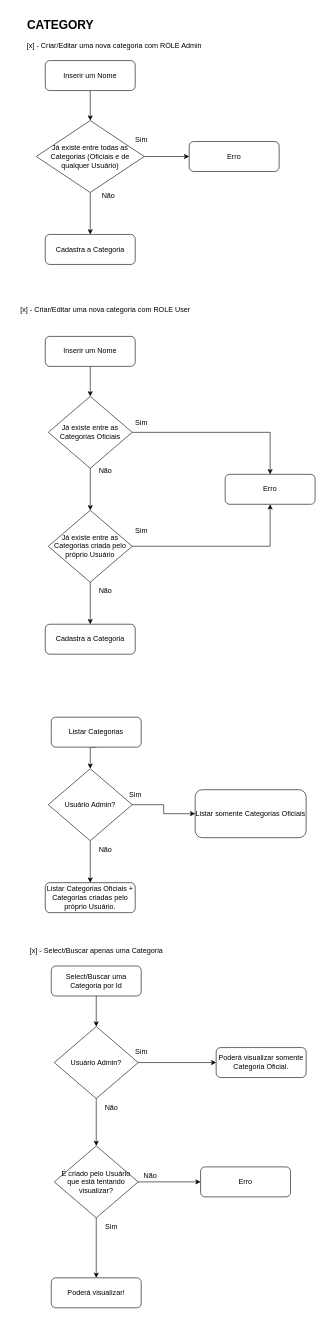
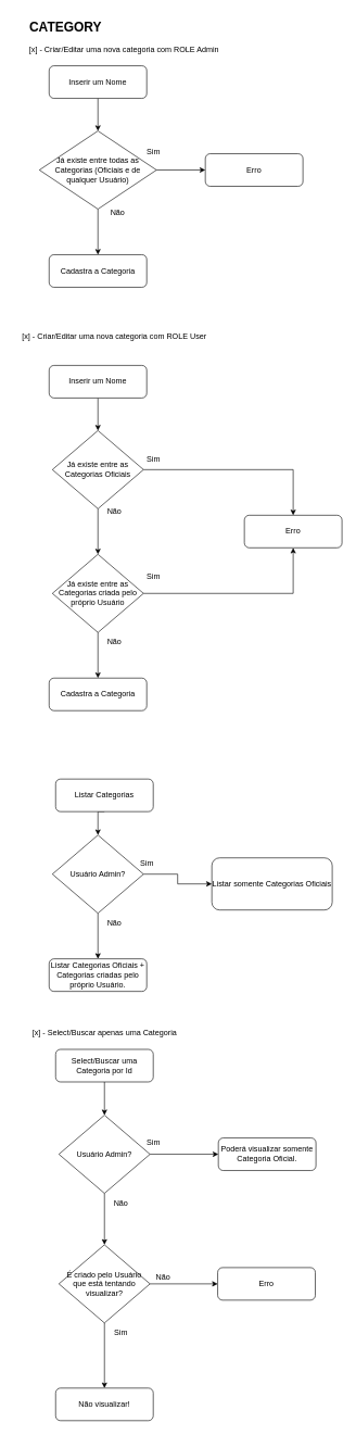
  <mxCell id="0" />
  <mxCell id="1" parent="0" />
  <mxCell id="2" style="edgeStyle=orthogonalEdgeStyle;rounded=0;orthogonalLoop=1;jettySize=auto;html=1;exitX=0.5;exitY=1;exitDx=0;exitDy=0;entryX=0.5;entryY=0;entryDx=0;entryDy=0;" parent="1" source="3" target="8" edge="1"><mxGeometry relative="1" as="geometry" /></mxCell>
  <mxCell id="3" value="Inserir um Nome" style="rounded=1;whiteSpace=wrap;html=1;fontSize=12;glass=0;strokeWidth=1;shadow=0;" parent="1" vertex="1"><mxGeometry x="75" y="100" width="150" height="50" as="geometry" /></mxCell>
  <mxCell id="4" value="CATEGORY" style="text;html=1;align=center;verticalAlign=middle;resizable=0;points=[];autosize=1;strokeColor=none;fillColor=none;fontStyle=1;fontSize=20;" parent="1" vertex="1"><mxGeometry x="35" y="20" width="130" height="40" as="geometry" /></mxCell>
  <mxCell id="5" value="[x] - Criar/Editar uma nova categoria com ROLE Admin" style="text;html=1;align=center;verticalAlign=middle;resizable=0;points=[];autosize=1;strokeColor=none;fillColor=none;" parent="1" vertex="1"><mxGeometry x="35" y="60" width="310" height="30" as="geometry" /></mxCell>
  <mxCell id="6" style="edgeStyle=orthogonalEdgeStyle;rounded=0;orthogonalLoop=1;jettySize=auto;html=1;exitX=1;exitY=0.5;exitDx=0;exitDy=0;entryX=0;entryY=0.5;entryDx=0;entryDy=0;" parent="1" source="8" target="9" edge="1"><mxGeometry relative="1" as="geometry" /></mxCell>
  <mxCell id="7" style="edgeStyle=orthogonalEdgeStyle;rounded=0;orthogonalLoop=1;jettySize=auto;html=1;exitX=0.5;exitY=1;exitDx=0;exitDy=0;entryX=0.5;entryY=0;entryDx=0;entryDy=0;" parent="1" source="8" target="11" edge="1"><mxGeometry relative="1" as="geometry" /></mxCell>
  <mxCell id="8" value="Já existe entre todas as Categorias (Oficiais e de qualquer Usuário)" style="rhombus;whiteSpace=wrap;html=1;" parent="1" vertex="1"><mxGeometry x="60" y="200" width="180" height="120" as="geometry" /></mxCell>
  <mxCell id="9" value="Erro" style="rounded=1;whiteSpace=wrap;html=1;fontSize=12;glass=0;strokeWidth=1;shadow=0;" parent="1" vertex="1"><mxGeometry x="315" y="235" width="150" height="50" as="geometry" /></mxCell>
  <mxCell id="10" value="Sim" style="text;html=1;align=center;verticalAlign=middle;resizable=0;points=[];autosize=1;strokeColor=none;fillColor=none;" parent="1" vertex="1"><mxGeometry x="215" y="218" width="40" height="30" as="geometry" /></mxCell>
  <mxCell id="11" value="Cadastra a Categoria" style="rounded=1;whiteSpace=wrap;html=1;fontSize=12;glass=0;strokeWidth=1;shadow=0;" parent="1" vertex="1"><mxGeometry x="75" y="390" width="150" height="50" as="geometry" /></mxCell>
  <mxCell id="12" value="Não" style="text;html=1;align=center;verticalAlign=middle;resizable=0;points=[];autosize=1;strokeColor=none;fillColor=none;" parent="1" vertex="1"><mxGeometry x="155" y="310" width="50" height="30" as="geometry" /></mxCell>
  <mxCell id="13" value="[x] - Criar/Editar uma nova categoria com ROLE User" style="text;html=1;align=center;verticalAlign=middle;resizable=0;points=[];autosize=1;strokeColor=none;fillColor=none;" parent="1" vertex="1"><mxGeometry x="20" y="500" width="310" height="30" as="geometry" /></mxCell>
  <mxCell id="14" style="edgeStyle=orthogonalEdgeStyle;rounded=0;orthogonalLoop=1;jettySize=auto;html=1;exitX=0.5;exitY=1;exitDx=0;exitDy=0;entryX=0.5;entryY=0;entryDx=0;entryDy=0;" parent="1" source="15" target="18" edge="1"><mxGeometry relative="1" as="geometry" /></mxCell>
  <mxCell id="15" value="Inserir um Nome" style="rounded=1;whiteSpace=wrap;html=1;fontSize=12;glass=0;strokeWidth=1;shadow=0;" parent="1" vertex="1"><mxGeometry x="75" y="560" width="150" height="50" as="geometry" /></mxCell>
  <mxCell id="16" style="edgeStyle=orthogonalEdgeStyle;rounded=0;orthogonalLoop=1;jettySize=auto;html=1;exitX=0.5;exitY=1;exitDx=0;exitDy=0;entryX=0.5;entryY=0;entryDx=0;entryDy=0;" parent="1" source="18" target="24" edge="1"><mxGeometry relative="1" as="geometry" /></mxCell>
  <mxCell id="17" style="edgeStyle=orthogonalEdgeStyle;rounded=0;orthogonalLoop=1;jettySize=auto;html=1;exitX=1;exitY=0.5;exitDx=0;exitDy=0;entryX=0.5;entryY=0;entryDx=0;entryDy=0;" parent="1" source="18" target="19" edge="1"><mxGeometry relative="1" as="geometry" /></mxCell>
  <mxCell id="18" value="Já existe entre as Categorias Oficiais" style="rhombus;whiteSpace=wrap;html=1;" parent="1" vertex="1"><mxGeometry x="80" y="660" width="140" height="120" as="geometry" /></mxCell>
  <mxCell id="19" value="Erro" style="rounded=1;whiteSpace=wrap;html=1;fontSize=12;glass=0;strokeWidth=1;shadow=0;" parent="1" vertex="1"><mxGeometry x="375" y="790" width="150" height="50" as="geometry" /></mxCell>
  <mxCell id="20" value="Sim" style="text;html=1;align=center;verticalAlign=middle;resizable=0;points=[];autosize=1;strokeColor=none;fillColor=none;" parent="1" vertex="1"><mxGeometry x="215" y="690" width="40" height="30" as="geometry" /></mxCell>
  <mxCell id="21" value="Não" style="text;html=1;align=center;verticalAlign=middle;resizable=0;points=[];autosize=1;strokeColor=none;fillColor=none;" parent="1" vertex="1"><mxGeometry x="150" y="770" width="50" height="30" as="geometry" /></mxCell>
  <mxCell id="22" style="edgeStyle=orthogonalEdgeStyle;rounded=0;orthogonalLoop=1;jettySize=auto;html=1;exitX=1;exitY=0.5;exitDx=0;exitDy=0;" parent="1" source="24" target="19" edge="1"><mxGeometry relative="1" as="geometry" /></mxCell>
  <mxCell id="23" style="edgeStyle=orthogonalEdgeStyle;rounded=0;orthogonalLoop=1;jettySize=auto;html=1;exitX=0.5;exitY=1;exitDx=0;exitDy=0;entryX=0.5;entryY=0;entryDx=0;entryDy=0;" parent="1" source="24" target="26" edge="1"><mxGeometry relative="1" as="geometry" /></mxCell>
  <mxCell id="24" value="Já existe entre as Categorias criada pelo próprio Usuário" style="rhombus;whiteSpace=wrap;html=1;" parent="1" vertex="1"><mxGeometry x="80" y="850" width="140" height="120" as="geometry" /></mxCell>
  <mxCell id="25" value="Sim" style="text;html=1;align=center;verticalAlign=middle;resizable=0;points=[];autosize=1;strokeColor=none;fillColor=none;" parent="1" vertex="1"><mxGeometry x="215" y="870" width="40" height="30" as="geometry" /></mxCell>
  <mxCell id="26" value="Cadastra a Categoria" style="rounded=1;whiteSpace=wrap;html=1;fontSize=12;glass=0;strokeWidth=1;shadow=0;" parent="1" vertex="1"><mxGeometry x="75" y="1040" width="150" height="50" as="geometry" /></mxCell>
  <mxCell id="27" value="Não" style="text;html=1;align=center;verticalAlign=middle;resizable=0;points=[];autosize=1;strokeColor=none;fillColor=none;" parent="1" vertex="1"><mxGeometry x="150" y="970" width="50" height="30" as="geometry" /></mxCell>
  <mxCell id="28" style="edgeStyle=orthogonalEdgeStyle;rounded=0;orthogonalLoop=1;jettySize=auto;html=1;exitX=0.5;exitY=1;exitDx=0;exitDy=0;entryX=0.5;entryY=0;entryDx=0;entryDy=0;" parent="1" source="29" target="32" edge="1"><mxGeometry relative="1" as="geometry" /></mxCell>
  <mxCell id="29" value="Listar Categorias" style="rounded=1;whiteSpace=wrap;html=1;fontSize=12;glass=0;strokeWidth=1;shadow=0;" parent="1" vertex="1"><mxGeometry x="85" y="1195" width="150" height="50" as="geometry" /></mxCell>
  <mxCell id="30" style="edgeStyle=orthogonalEdgeStyle;rounded=0;orthogonalLoop=1;jettySize=auto;html=1;exitX=1;exitY=0.5;exitDx=0;exitDy=0;entryX=0;entryY=0.5;entryDx=0;entryDy=0;" parent="1" source="32" target="33" edge="1"><mxGeometry relative="1" as="geometry" /></mxCell>
  <mxCell id="31" style="edgeStyle=orthogonalEdgeStyle;rounded=0;orthogonalLoop=1;jettySize=auto;html=1;exitX=0.5;exitY=1;exitDx=0;exitDy=0;entryX=0.5;entryY=0;entryDx=0;entryDy=0;" parent="1" source="32" target="34" edge="1"><mxGeometry relative="1" as="geometry" /></mxCell>
  <mxCell id="32" value="Usuário Admin?" style="rhombus;whiteSpace=wrap;html=1;" parent="1" vertex="1"><mxGeometry x="80" y="1281" width="140" height="120" as="geometry" /></mxCell>
  <mxCell id="33" value="Listar somente Categorias Oficiais" style="rounded=1;whiteSpace=wrap;html=1;fontSize=12;glass=0;strokeWidth=1;shadow=0;" parent="1" vertex="1"><mxGeometry x="325" y="1316" width="185" height="80" as="geometry" /></mxCell>
  <mxCell id="34" value="Listar Categorias Oficiais + Categorias criadas pelo próprio Usuário." style="rounded=1;whiteSpace=wrap;html=1;fontSize=12;glass=0;strokeWidth=1;shadow=0;" parent="1" vertex="1"><mxGeometry x="75" y="1471" width="150" height="50" as="geometry" /></mxCell>
  <mxCell id="35" value="Sim" style="text;html=1;align=center;verticalAlign=middle;resizable=0;points=[];autosize=1;strokeColor=none;fillColor=none;" parent="1" vertex="1"><mxGeometry x="205" y="1309" width="40" height="30" as="geometry" /></mxCell>
  <mxCell id="36" value="Não" style="text;html=1;align=center;verticalAlign=middle;resizable=0;points=[];autosize=1;strokeColor=none;fillColor=none;" parent="1" vertex="1"><mxGeometry x="150" y="1401" width="50" height="30" as="geometry" /></mxCell>
  <mxCell id="37" value="[x] - Select/Buscar apenas uma Categoria" style="text;html=1;align=center;verticalAlign=middle;resizable=0;points=[];autosize=1;strokeColor=none;fillColor=none;" parent="1" vertex="1"><mxGeometry x="35" y="1570" width="250" height="30" as="geometry" /></mxCell>
  <mxCell id="38" style="edgeStyle=orthogonalEdgeStyle;rounded=0;orthogonalLoop=1;jettySize=auto;html=1;exitX=0.5;exitY=1;exitDx=0;exitDy=0;entryX=0.5;entryY=0;entryDx=0;entryDy=0;" parent="1" source="39" target="42" edge="1"><mxGeometry relative="1" as="geometry" /></mxCell>
  <mxCell id="39" value="Select/Buscar uma Categoria por Id" style="rounded=1;whiteSpace=wrap;html=1;fontSize=12;glass=0;strokeWidth=1;shadow=0;" parent="1" vertex="1"><mxGeometry x="85" y="1610" width="150" height="50" as="geometry" /></mxCell>
  <mxCell id="40" style="edgeStyle=orthogonalEdgeStyle;rounded=0;orthogonalLoop=1;jettySize=auto;html=1;exitX=1;exitY=0.5;exitDx=0;exitDy=0;entryX=0;entryY=0.5;entryDx=0;entryDy=0;" parent="1" source="42" target="43" edge="1"><mxGeometry relative="1" as="geometry" /></mxCell>
  <mxCell id="41" style="edgeStyle=orthogonalEdgeStyle;rounded=0;orthogonalLoop=1;jettySize=auto;html=1;exitX=0.5;exitY=1;exitDx=0;exitDy=0;entryX=0.5;entryY=0;entryDx=0;entryDy=0;" parent="1" source="42" target="48" edge="1"><mxGeometry relative="1" as="geometry" /></mxCell>
  <mxCell id="42" value="Usuário Admin?" style="rhombus;whiteSpace=wrap;html=1;" parent="1" vertex="1"><mxGeometry x="90" y="1711" width="140" height="120" as="geometry" /></mxCell>
- <mxCell id="43" value="Poderá visualizar somente Categoria Oficial." style="rounded=1;whiteSpace=wrap;html=1;fontSize=12;glass=0;strokeWidth=1;shadow=0;" parent="1" vertex="1"><mxGeometry x="360" y="1746" width="150" height="50" as="geometry" /></mxCell>
+ <mxCell id="43" value="Poderá visualizar somente Categoria Oficial." style="rounded=1;whiteSpace=wrap;html=1;fontSize=12;glass=0;strokeWidth=1;shadow=0;" parent="1" vertex="1"><mxGeometry x="335" y="1746" width="150" height="50" as="geometry" /></mxCell>
  <mxCell id="44" value="Sim" style="text;html=1;align=center;verticalAlign=middle;resizable=0;points=[];autosize=1;strokeColor=none;fillColor=none;" parent="1" vertex="1"><mxGeometry x="215" y="1739" width="40" height="30" as="geometry" /></mxCell>
  <mxCell id="45" value="Não" style="text;html=1;align=center;verticalAlign=middle;resizable=0;points=[];autosize=1;strokeColor=none;fillColor=none;" parent="1" vertex="1"><mxGeometry x="160" y="1831" width="50" height="30" as="geometry" /></mxCell>
  <mxCell id="46" style="edgeStyle=orthogonalEdgeStyle;rounded=0;orthogonalLoop=1;jettySize=auto;html=1;entryX=0;entryY=0.5;entryDx=0;entryDy=0;" parent="1" source="48" target="49" edge="1"><mxGeometry relative="1" as="geometry" /></mxCell>
  <mxCell id="47" style="edgeStyle=orthogonalEdgeStyle;rounded=0;orthogonalLoop=1;jettySize=auto;html=1;exitX=0.5;exitY=1;exitDx=0;exitDy=0;entryX=0.5;entryY=0;entryDx=0;entryDy=0;" parent="1" source="48" target="51" edge="1"><mxGeometry relative="1" as="geometry" /></mxCell>
  <mxCell id="48" value="É criado pelo Usuário que está tentando visualizar?" style="rhombus;whiteSpace=wrap;html=1;" parent="1" vertex="1"><mxGeometry x="90" y="1910" width="140" height="120" as="geometry" /></mxCell>
  <mxCell id="49" value="Erro" style="rounded=1;whiteSpace=wrap;html=1;fontSize=12;glass=0;strokeWidth=1;shadow=0;" parent="1" vertex="1"><mxGeometry x="334" y="1945" width="150" height="50" as="geometry" /></mxCell>
  <mxCell id="50" value="Não" style="text;html=1;align=center;verticalAlign=middle;resizable=0;points=[];autosize=1;strokeColor=none;fillColor=none;" parent="1" vertex="1"><mxGeometry x="225" y="1945" width="50" height="30" as="geometry" /></mxCell>
- <mxCell id="51" value="Poderá visualizar!" style="rounded=1;whiteSpace=wrap;html=1;fontSize=12;glass=0;strokeWidth=1;shadow=0;" parent="1" vertex="1"><mxGeometry x="85" y="2130" width="150" height="50" as="geometry" /></mxCell>
+ <mxCell id="51" value="Não visualizar!" style="rounded=1;whiteSpace=wrap;html=1;fontSize=12;glass=0;strokeWidth=1;shadow=0;" parent="1" vertex="1"><mxGeometry x="85" y="2130" width="150" height="50" as="geometry" /></mxCell>
  <mxCell id="52" value="Sim" style="text;html=1;align=center;verticalAlign=middle;resizable=0;points=[];autosize=1;strokeColor=none;fillColor=none;" parent="1" vertex="1"><mxGeometry x="165" y="2030" width="40" height="30" as="geometry" /></mxCell>
